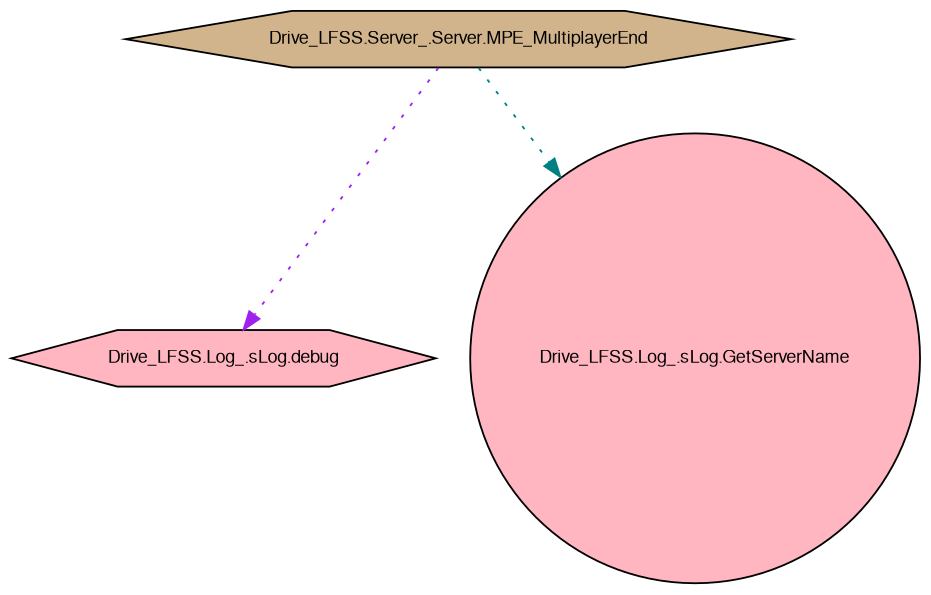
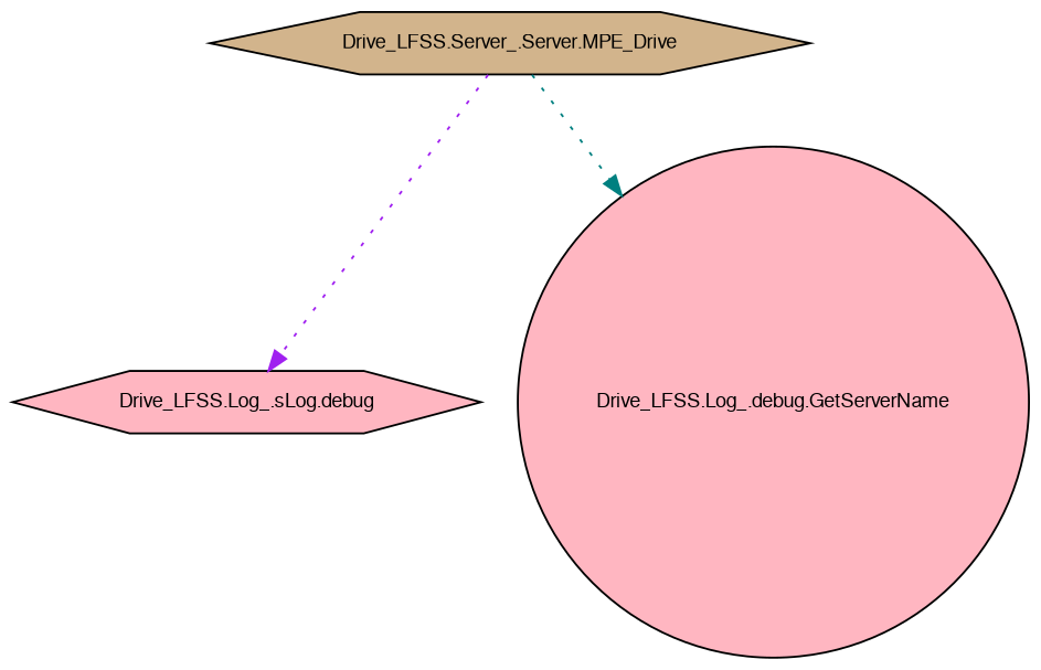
  digraph {
    rankdir=TB
    node [color=black fillcolor=lightpink fontname=FreeSans fontsize=10 shape=hexagon style=filled]
    edge [fontname=FreeSans fontsize=10 labelfontname=FreeSans labelfontsize=10 style=dotted]
-   n1 [fillcolor=tan fontcolor=black height=0.2 label="Drive_LFSS.Server_.Server.MPE_MultiplayerEnd" width=0.4]
+   n1 [fillcolor=tan fontcolor=black height=0.2 label="Drive_LFSS.Server_.Server.MPE_Drive" width=0.4]
    n2 [height=0.2 label="Drive_LFSS.Log_.sLog.debug" width=0.4]
-   n3 [height=0.2 label="Drive_LFSS.Log_.sLog.GetServerName" shape=circle width=0.4]
+   n3 [height=0.2 label="Drive_LFSS.Log_.debug.GetServerName" shape=circle width=0.4]
    n1 -> n2 [color=purple]
    n1 -> n3 [color=teal]
  }
